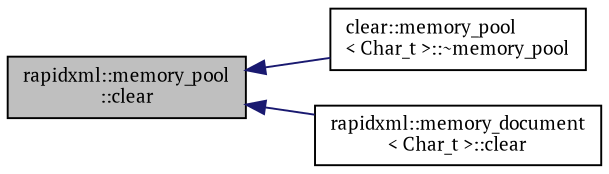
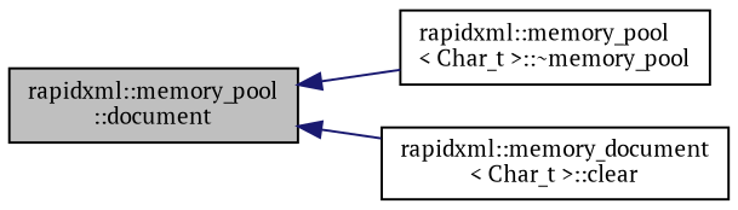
  digraph {
    fontname="PT Serif"
    rankdir=LR
    node [color=black fillcolor=white fontname="PT Serif" fontsize=10 shape=record style=filled]
    edge [color=midnightblue dir=back fontname="PT Serif" fontsize=10 labelfontname=Verdana labelfontsize=10 style=solid]
-   n1 [fillcolor=grey75 fontcolor=black height=0.2 label="rapidxml::memory_pool\l::clear" width=0.4]
-   n2 [height=0.2 label="clear::memory_pool\l\< Char_t \>::~memory_pool" width=0.4]
+   n1 [fillcolor=grey75 fontcolor=black height=0.2 label="rapidxml::memory_pool\l::document" width=0.4]
+   n2 [height=0.2 label="rapidxml::memory_pool\l\< Char_t \>::~memory_pool" width=0.4]
    n3 [height=0.2 label="rapidxml::memory_document\l\< Char_t \>::clear" width=0.4]
    n1 -> n2
    n1 -> n3
  }
